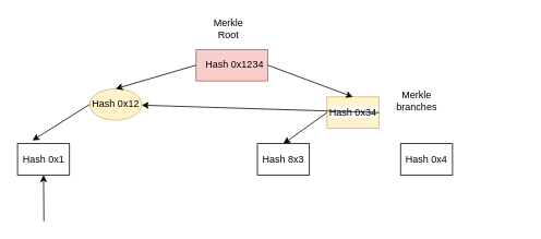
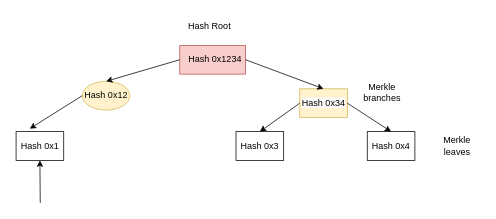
  <mxCell id="0" />
  <mxCell id="1" parent="0" />
  <mxCell id="2" value="Hash 0x1" style="rounded=0;whiteSpace=wrap;html=1;" vertex="1" parent="1"><mxGeometry x="20.767" y="175" width="63.542" height="38.333" as="geometry" /></mxCell>
  <mxCell id="3" value="&amp;nbsp; Hash 0x1234" style="rounded=0;whiteSpace=wrap;html=1;fillColor=#f8cecc;strokeColor=#b85450;" vertex="1" parent="1"><mxGeometry x="239" y="60" width="87.71" height="38.33" as="geometry" /></mxCell>
  <mxCell id="4" value="&lt;span style=&quot;color: rgb(0, 0, 0); font-family: Helvetica; font-size: 12px; font-style: normal; font-variant-ligatures: normal; font-variant-caps: normal; font-weight: 400; letter-spacing: normal; orphans: 2; text-align: center; text-indent: 0px; text-transform: none; widows: 2; word-spacing: 0px; -webkit-text-stroke-width: 0px; background-color: rgb(251, 251, 251); text-decoration-thickness: initial; text-decoration-style: initial; text-decoration-color: initial; float: none; display: inline !important;&quot;&gt;Hash 0x34&lt;/span&gt;" style="rounded=0;whiteSpace=wrap;html=1;fillColor=#fff2cc;strokeColor=#d6b656;" vertex="1" parent="1"><mxGeometry x="399.002" y="117.913" width="63.542" height="38.333" as="geometry" /></mxCell>
  <mxCell id="5" value="Hash 0x12" style="ellipse;whiteSpace=wrap;html=1;fillColor=#fff2cc;strokeColor=#d6b656;" vertex="1" parent="1"><mxGeometry x="109.002" y="107.917" width="63.542" height="38.333" as="geometry" /></mxCell>
- <mxCell id="6" value="Hash 8x3" style="rounded=0;whiteSpace=wrap;html=1;" vertex="1" parent="1"><mxGeometry x="314.001" y="175" width="63.542" height="38.333" as="geometry" /></mxCell>
+ <mxCell id="6" value="Hash 0x3" style="rounded=0;whiteSpace=wrap;html=1;" vertex="1" parent="1"><mxGeometry x="314.001" y="175" width="63.542" height="38.333" as="geometry" /></mxCell>
  <mxCell id="7" value="Hash 0x4" style="rounded=0;whiteSpace=wrap;html=1;" vertex="1" parent="1"><mxGeometry x="489.003" y="175" width="63.542" height="38.333" as="geometry" /></mxCell>
- <mxCell id="8" value="Merkle Root" style="text;html=1;strokeColor=none;fillColor=none;align=center;verticalAlign=middle;whiteSpace=wrap;rounded=0;" vertex="1" parent="1"><mxGeometry x="249" y="20" width="60" height="30" as="geometry" /></mxCell>
+ <mxCell id="8" value="Hash Root" style="text;html=1;strokeColor=none;fillColor=none;align=center;verticalAlign=middle;whiteSpace=wrap;rounded=0;" vertex="1" parent="1"><mxGeometry x="249" y="20" width="60" height="30" as="geometry" /></mxCell>
  <mxCell id="9" value="Merkle branches" style="text;html=1;strokeColor=none;fillColor=none;align=center;verticalAlign=middle;whiteSpace=wrap;rounded=0;" vertex="1" parent="1"><mxGeometry x="479" y="107.91" width="60" height="30" as="geometry" /></mxCell>
+ <mxCell id="10" value="Merkle leaves" style="text;html=1;strokeColor=none;fillColor=none;align=center;verticalAlign=middle;whiteSpace=wrap;rounded=0;" vertex="1" parent="1"><mxGeometry x="579" y="179.17" width="60" height="30" as="geometry" /></mxCell>
  <mxCell id="11" value="" style="endArrow=classic;html=1;rounded=0;exitX=0;exitY=0.5;exitDx=0;exitDy=0;entryX=0.5;entryY=0;entryDx=0;entryDy=0;" edge="1" parent="1" source="3" target="5"><mxGeometry width="50" height="50" relative="1" as="geometry"><mxPoint x="289" y="260" as="sourcePoint" /><mxPoint x="339" y="210" as="targetPoint" /></mxGeometry></mxCell>
  <mxCell id="12" value="" style="endArrow=classic;html=1;rounded=0;exitX=1;exitY=0.5;exitDx=0;exitDy=0;entryX=0.5;entryY=0;entryDx=0;entryDy=0;" edge="1" parent="1" source="3" target="4"><mxGeometry width="50" height="50" relative="1" as="geometry"><mxPoint x="289" y="260" as="sourcePoint" /><mxPoint x="339" y="210" as="targetPoint" /></mxGeometry></mxCell>
  <mxCell id="13" value="" style="endArrow=classic;html=1;rounded=0;exitX=0;exitY=0.5;exitDx=0;exitDy=0;entryX=0.5;entryY=0;entryDx=0;entryDy=0;" edge="1" parent="1" source="5"><mxGeometry width="50" height="50" relative="1" as="geometry"><mxPoint x="137" y="142.08" as="sourcePoint" /><mxPoint x="39" y="171.08" as="targetPoint" /></mxGeometry></mxCell>
  <mxCell id="14" value="" style="endArrow=classic;html=1;rounded=0;exitX=0;exitY=0.5;exitDx=0;exitDy=0;entryX=0.5;entryY=0;entryDx=0;entryDy=0;" edge="1" parent="1" source="4" target="6"><mxGeometry width="50" height="50" relative="1" as="geometry"><mxPoint x="269" y="109" as="sourcePoint" /><mxPoint x="171" y="138" as="targetPoint" /></mxGeometry></mxCell>
- <mxCell id="15" value="" style="endArrow=classic;html=1;rounded=0;exitX=1;exitY=0.5;exitDx=0;exitDy=0;" edge="1" parent="1" source="4" target="5"><mxGeometry width="50" height="50" relative="1" as="geometry"><mxPoint x="279" y="119" as="sourcePoint" /><mxPoint x="181" y="148" as="targetPoint" /></mxGeometry></mxCell>
+ <mxCell id="15" value="" style="endArrow=classic;html=1;rounded=0;exitX=1;exitY=0.5;exitDx=0;exitDy=0;entryX=0.5;entryY=0;entryDx=0;entryDy=0;" edge="1" parent="1" source="4" target="7"><mxGeometry width="50" height="50" relative="1" as="geometry"><mxPoint x="279" y="119" as="sourcePoint" /><mxPoint x="181" y="148" as="targetPoint" /></mxGeometry></mxCell>
  <mxCell id="16" value="" style="endArrow=classic;html=1;rounded=0;entryX=0.5;entryY=1;entryDx=0;entryDy=0;" edge="1" parent="1" target="2"><mxGeometry width="50" height="50" relative="1" as="geometry"><mxPoint x="53" y="270" as="sourcePoint" /><mxPoint x="339" y="210" as="targetPoint" /></mxGeometry></mxCell>
